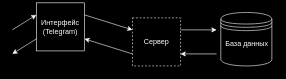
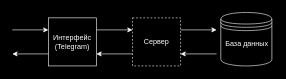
  <mxCell id="0" />
  <mxCell id="1" parent="0" />
- <mxCell id="2" value="Интерфейс (Telegram)" style="whiteSpace=wrap;html=1;aspect=fixed;strokeColor=#FFFFFF;shadow=1;fontColor=#FFFFFF;fillColor=#000000;" parent="1" vertex="1"><mxGeometry x="60" y="4" width="80" height="80" as="geometry" /></mxCell>
+ <mxCell id="2" value="Интерфейс (Telegram)" style="whiteSpace=wrap;html=1;aspect=fixed;strokeColor=#FFFFFF;shadow=1;fontColor=#FFFFFF;fillColor=#000000;" parent="1" vertex="1"><mxGeometry x="80" y="29" width="80" height="80" as="geometry" /></mxCell>
  <mxCell id="3" value="Сервер" style="whiteSpace=wrap;html=1;aspect=fixed;strokeColor=#FFFFFF;shadow=1;fontColor=#FFFFFF;fillColor=#000000;dashed=1;" parent="1" vertex="1"><mxGeometry x="220" y="29" width="80" height="80" as="geometry" /></mxCell>
  <mxCell id="4" value="" style="endArrow=classic;html=1;rounded=0;entryX=0;entryY=0.25;entryDx=0;entryDy=0;strokeColor=#FFFFFF;shadow=1;fontColor=#FFFFFF;" parent="1" target="2" edge="1"><mxGeometry width="50" height="50" relative="1" as="geometry"><mxPoint x="20" y="49" as="sourcePoint" /><mxPoint x="90" y="-11" as="targetPoint" /></mxGeometry></mxCell>
  <mxCell id="5" value="" style="endArrow=classic;html=1;rounded=0;exitX=1;exitY=0.25;exitDx=0;exitDy=0;entryX=0;entryY=0.25;entryDx=0;entryDy=0;strokeColor=#FFFFFF;shadow=1;fontColor=#FFFFFF;" parent="1" source="2" target="3" edge="1"><mxGeometry width="50" height="50" relative="1" as="geometry"><mxPoint x="180" y="189" as="sourcePoint" /><mxPoint x="230" y="139" as="targetPoint" /></mxGeometry></mxCell>
  <mxCell id="6" value="" style="endArrow=classic;html=1;rounded=0;exitX=1;exitY=0.25;exitDx=0;exitDy=0;entryX=0;entryY=0.25;entryDx=0;entryDy=0;strokeColor=#FFFFFF;shadow=1;fontColor=#FFFFFF;" parent="1" source="3" edge="1"><mxGeometry width="50" height="50" relative="1" as="geometry"><mxPoint x="290" y="179" as="sourcePoint" /><mxPoint x="360" y="49" as="targetPoint" /></mxGeometry></mxCell>
  <mxCell id="7" value="" style="endArrow=classic;html=1;rounded=0;exitX=0;exitY=0.75;exitDx=0;exitDy=0;entryX=1;entryY=0.75;entryDx=0;entryDy=0;strokeColor=#FFFFFF;shadow=1;fontColor=#FFFFFF;" parent="1" target="3" edge="1"><mxGeometry width="50" height="50" relative="1" as="geometry"><mxPoint x="360" y="89" as="sourcePoint" /><mxPoint x="380" y="139" as="targetPoint" /></mxGeometry></mxCell>
  <mxCell id="8" value="" style="endArrow=classic;html=1;rounded=0;exitX=0;exitY=0.75;exitDx=0;exitDy=0;entryX=1;entryY=0.75;entryDx=0;entryDy=0;strokeColor=#FFFFFF;shadow=1;fontColor=#FFFFFF;" parent="1" source="3" target="2" edge="1"><mxGeometry width="50" height="50" relative="1" as="geometry"><mxPoint x="180" y="179" as="sourcePoint" /><mxPoint x="230" y="129" as="targetPoint" /></mxGeometry></mxCell>
  <mxCell id="9" value="" style="endArrow=classic;html=1;rounded=0;exitX=0;exitY=0.75;exitDx=0;exitDy=0;strokeColor=#FFFFFF;shadow=1;fontColor=#FFFFFF;" parent="1" source="2" edge="1"><mxGeometry width="50" height="50" relative="1" as="geometry"><mxPoint x="70" y="169" as="sourcePoint" /><mxPoint x="20" y="89" as="targetPoint" /></mxGeometry></mxCell>
  <mxCell id="10" value="" style="shape=datastore;whiteSpace=wrap;html=1;fillColor=#000000;strokeColor=#FFFFFF;" vertex="1" parent="1"><mxGeometry x="367" y="20" width="85" height="89" as="geometry" /></mxCell>
  <mxCell id="11" value="База данных&lt;br&gt;" style="text;html=1;align=center;verticalAlign=middle;resizable=0;points=[];autosize=1;strokeColor=none;fillColor=none;fontColor=#FFFFFF;" vertex="1" parent="1"><mxGeometry x="365" y="60" width="89" height="26" as="geometry" /></mxCell>
